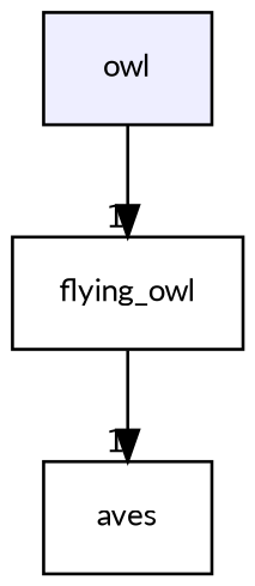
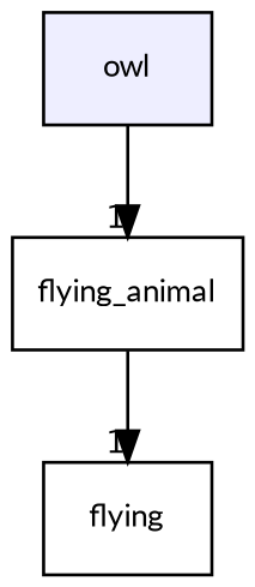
  digraph {
    compound=true
    fontname=Lato
    node [fontname=Lato fontsize=10 shape=box]
    edge [fontname=Lato headlabel=1 labeldistance=1.5 labelfontname=Helvetica labelfontsize=10]
    n1 [fillcolor="#eeeeff" label=owl pencolor=black style=filled]
-   n2 [label=flying_owl]
-   n3 [label=aves]
+   n2 [label=flying_animal]
+   n3 [label=flying]
    n1 -> n2
    n2 -> n3
  }
